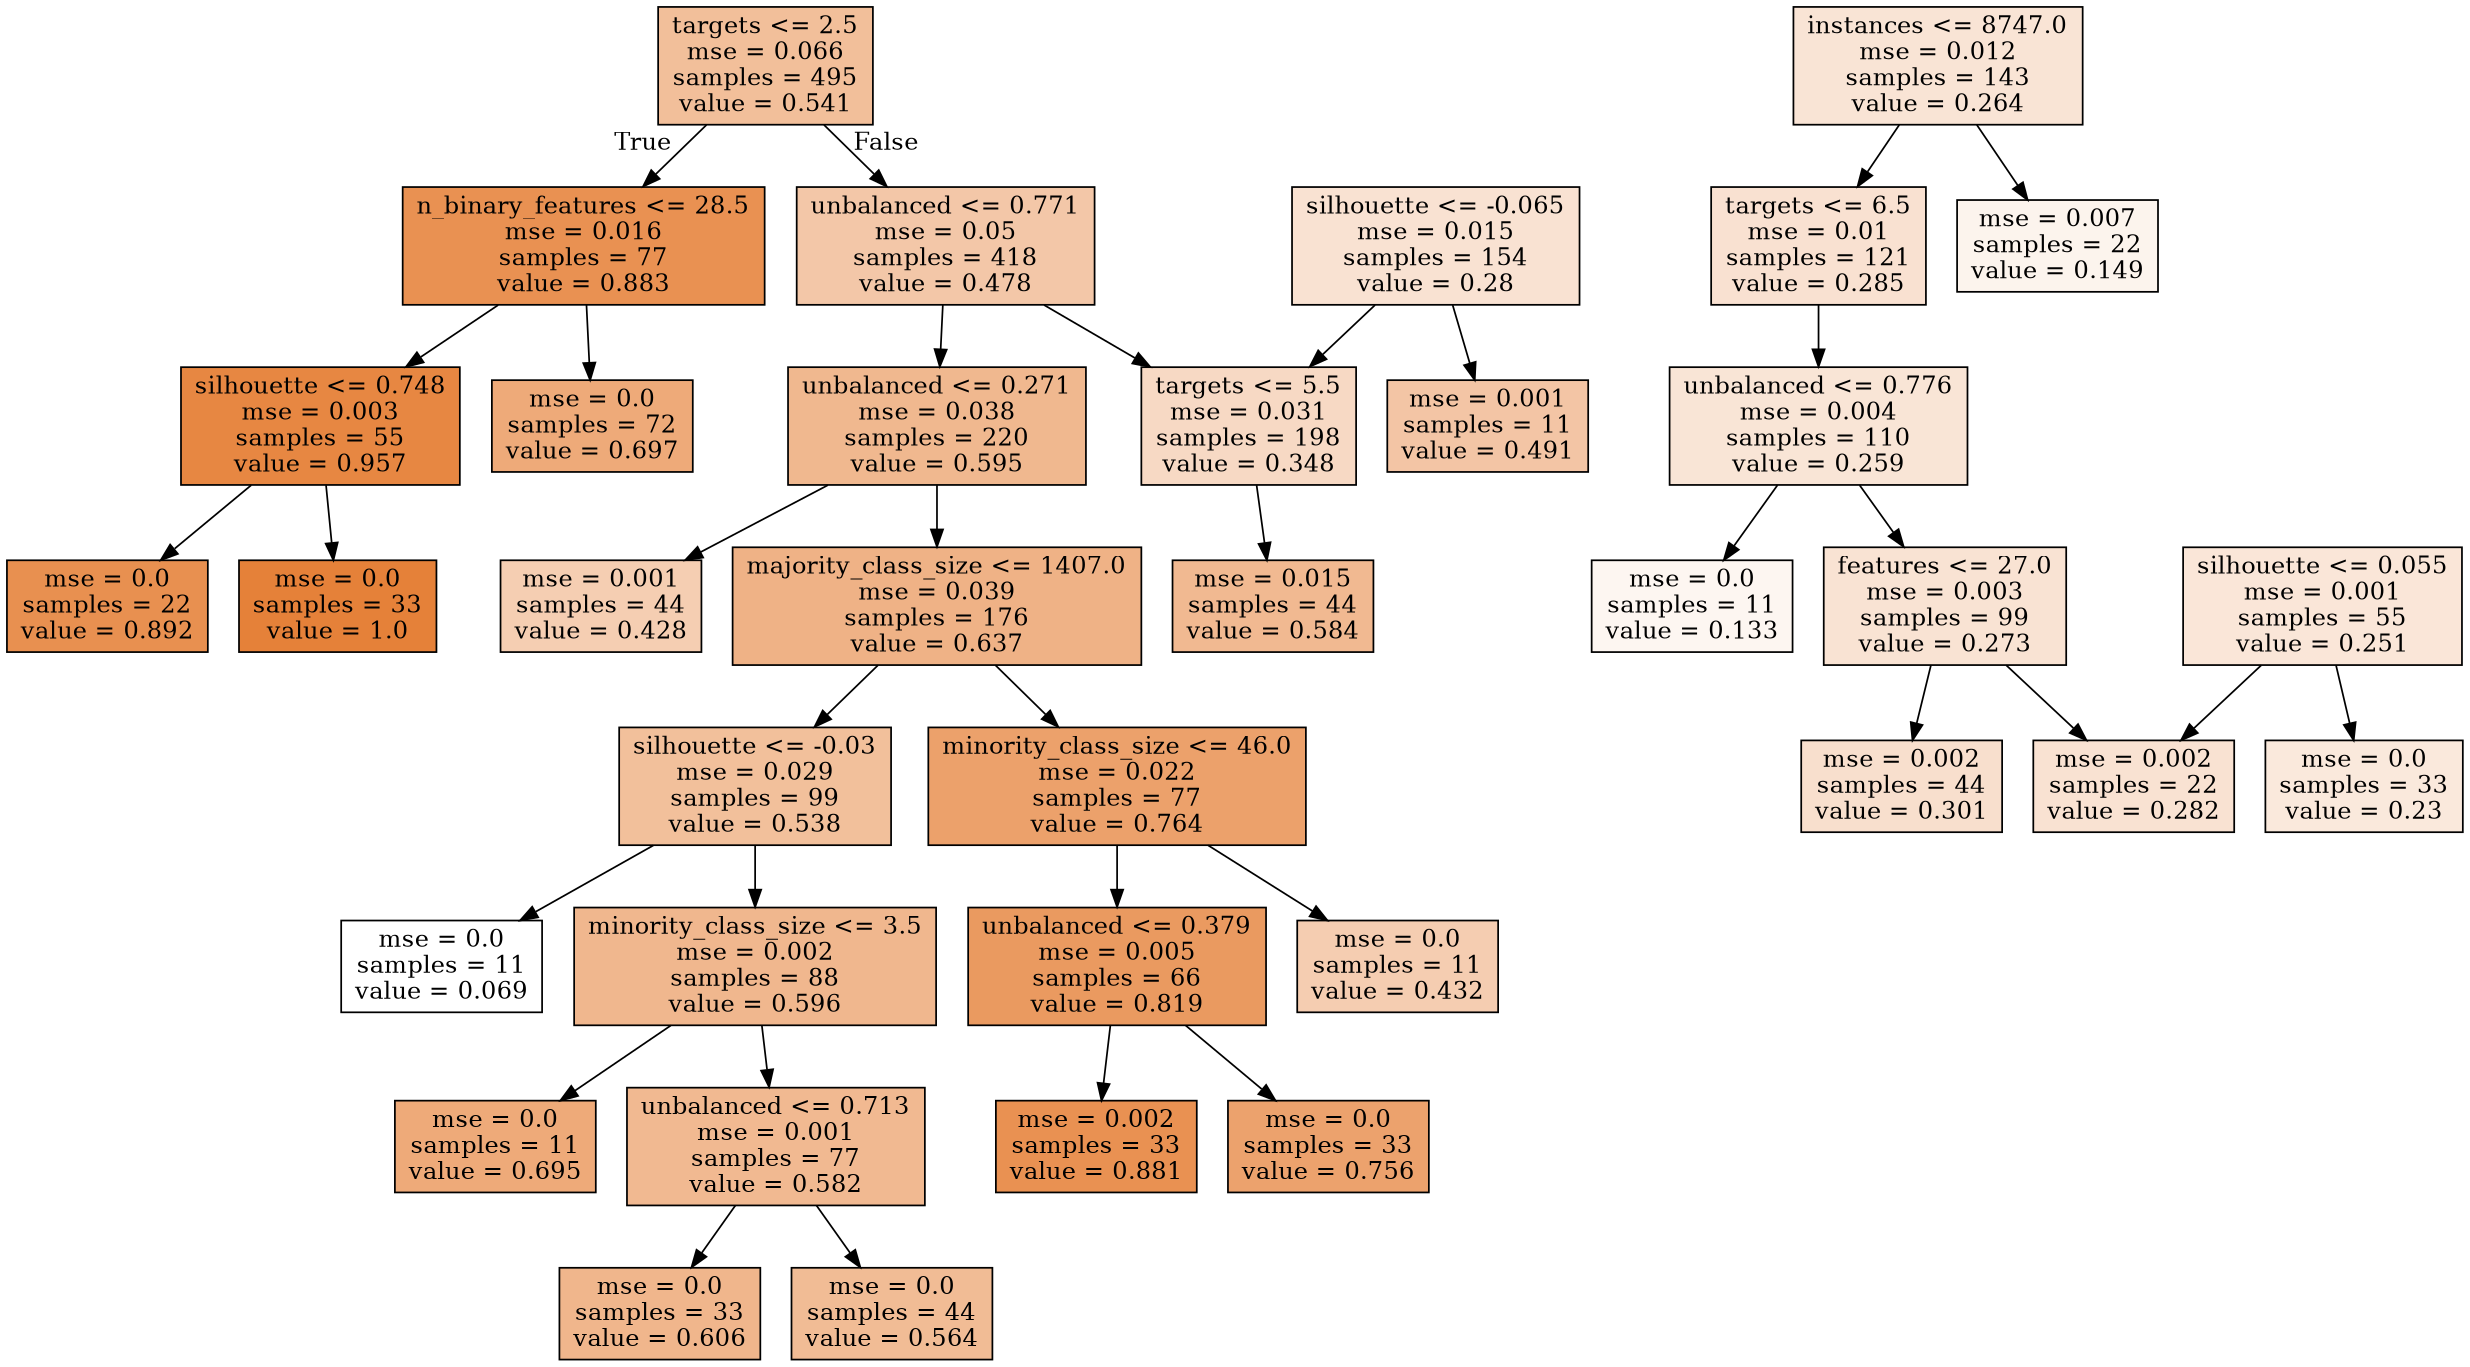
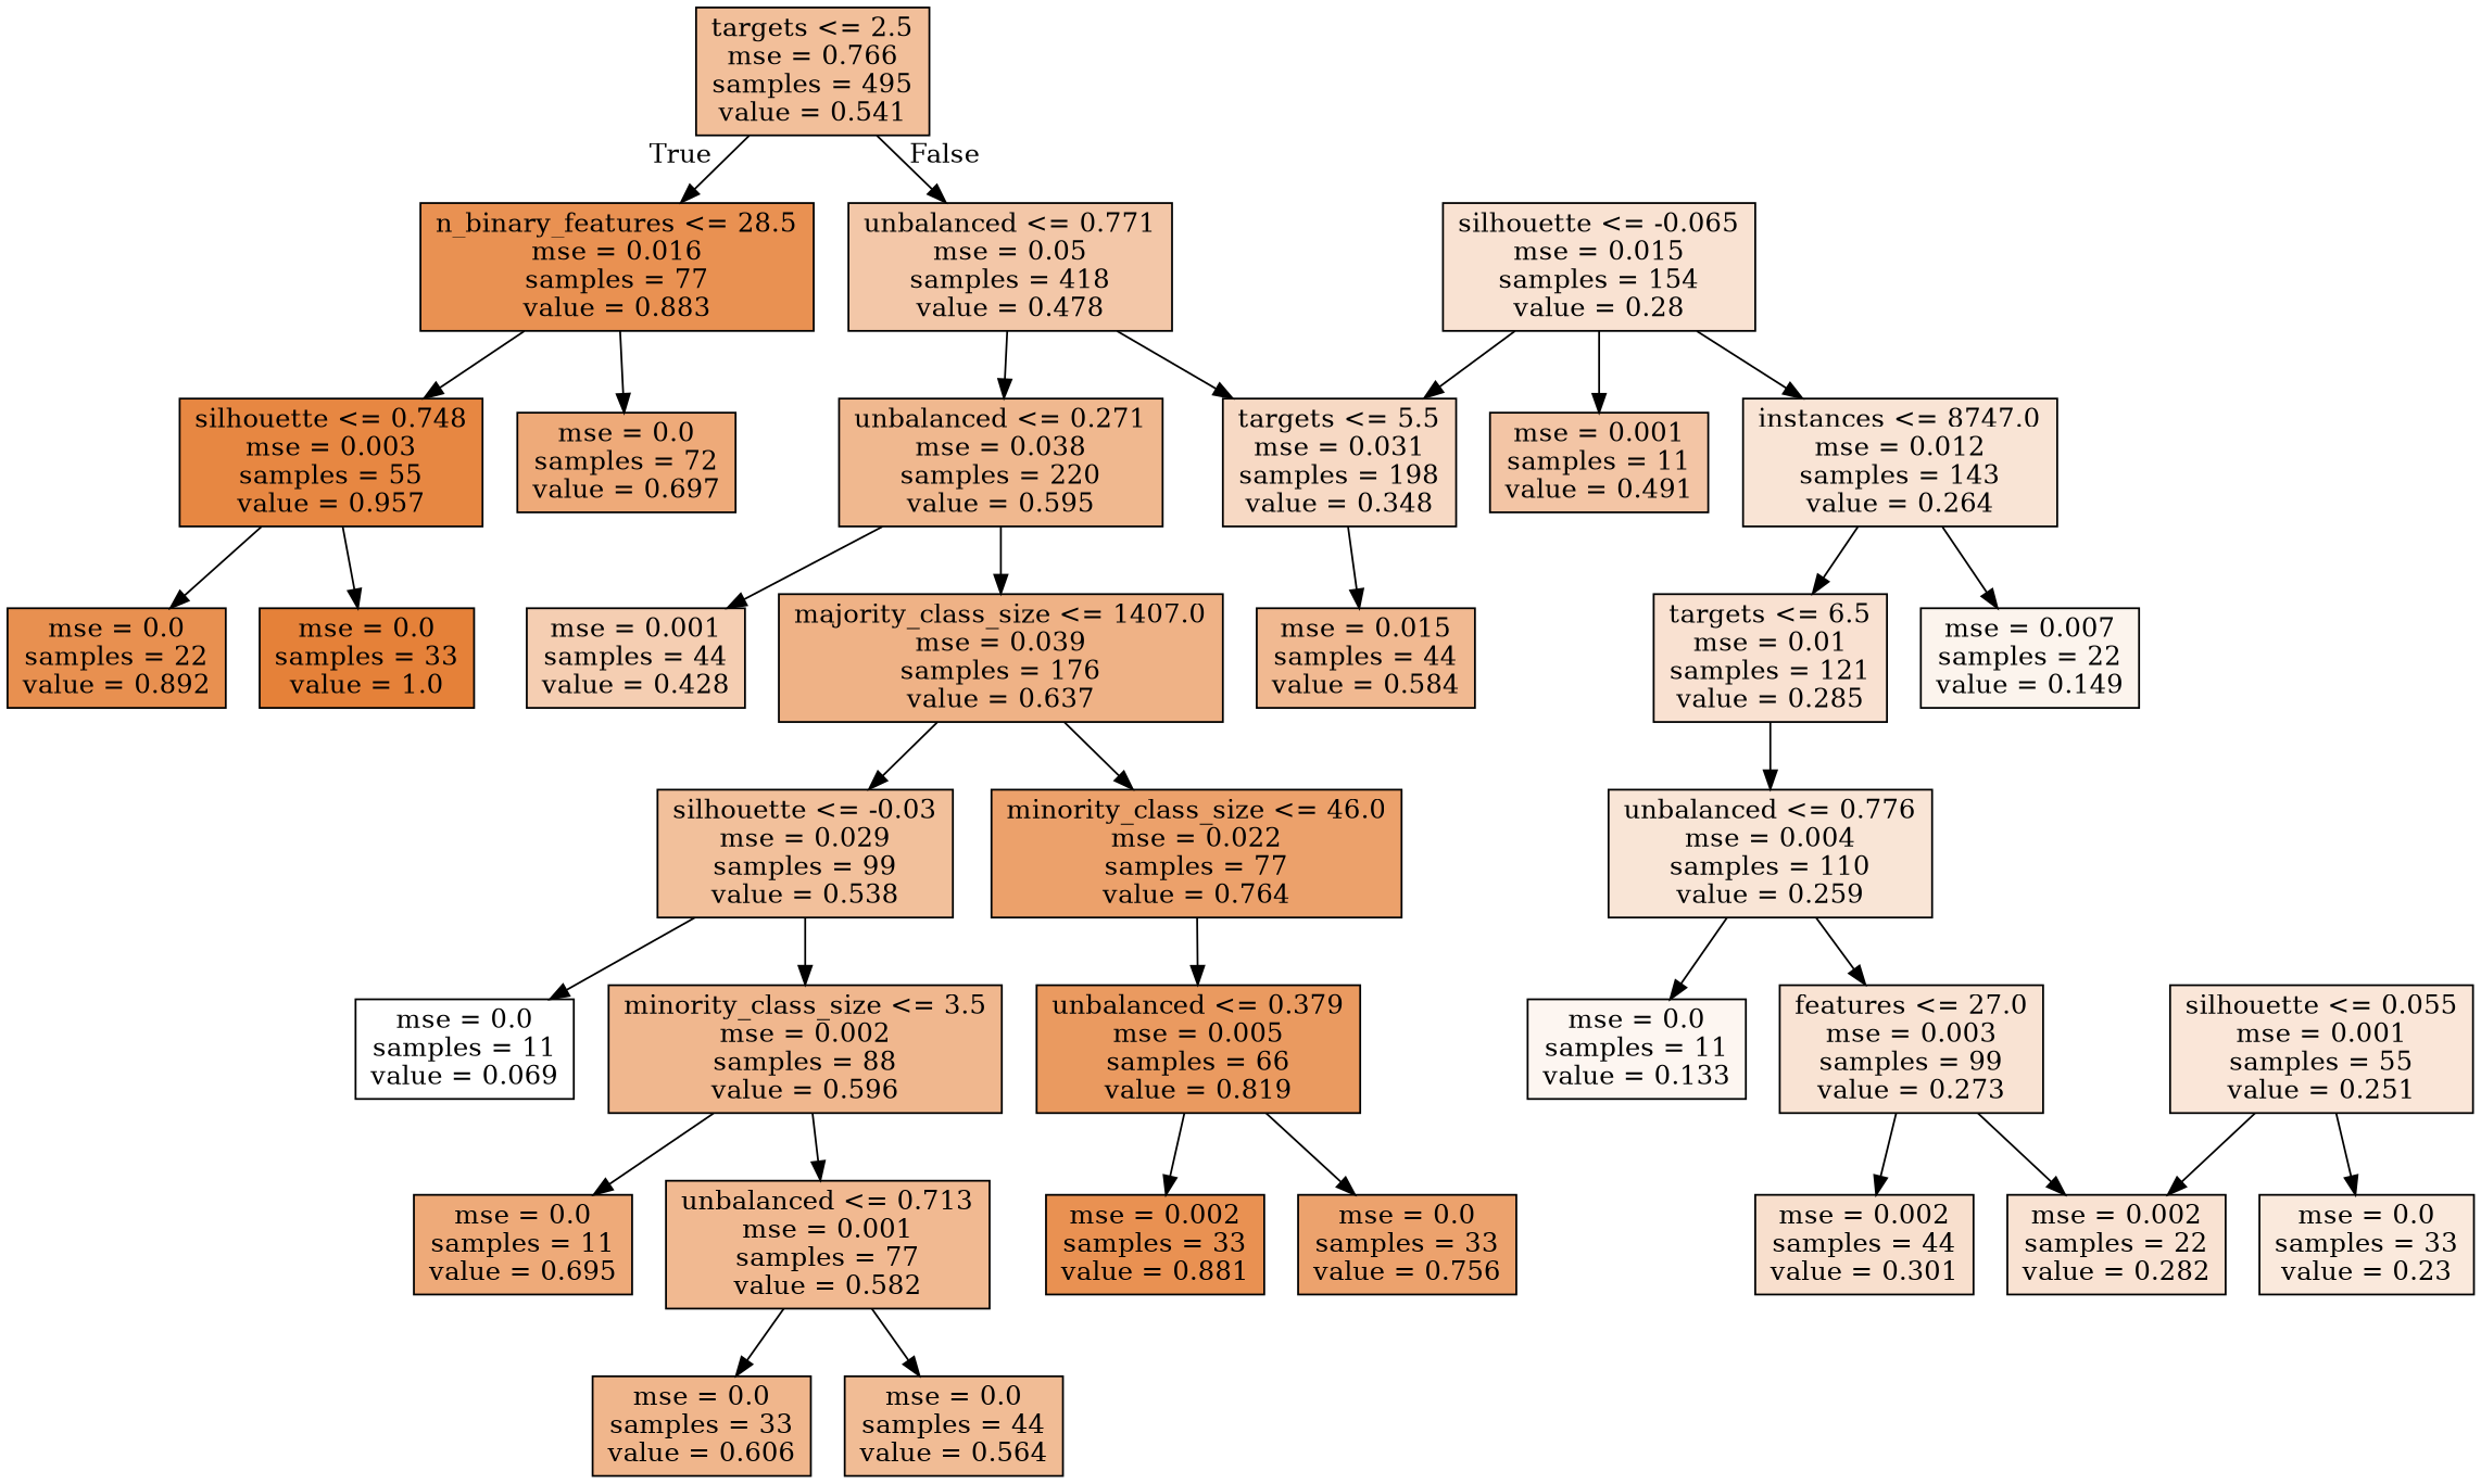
  digraph {
    node [color=black fillcolor="#e58139df" shape=box style=filled]
-   n1 [fillcolor="#e5813981" label="targets <= 2.5\nmse = 0.066\nsamples = 495\nvalue = 0.541"]
+   n1 [fillcolor="#e5813981" label="targets <= 2.5\nmse = 0.766\nsamples = 495\nvalue = 0.541"]
    n2 [label="n_binary_features <= 28.5\nmse = 0.016\nsamples = 77\nvalue = 0.883"]
    n3 [fillcolor="#e5813970" label="unbalanced <= 0.771\nmse = 0.05\nsamples = 418\nvalue = 0.478"]
    n4 [fillcolor="#e58139f3" label="silhouette <= 0.748\nmse = 0.003\nsamples = 55\nvalue = 0.957"]
    n5 [fillcolor="#e58139ac" label="mse = 0.0\nsamples = 72\nvalue = 0.697"]
    n6 [fillcolor="#e5813990" label="unbalanced <= 0.271\nmse = 0.038\nsamples = 220\nvalue = 0.595"]
    n7 [fillcolor="#e581394c" label="targets <= 5.5\nmse = 0.031\nsamples = 198\nvalue = 0.348"]
    n8 [fillcolor="#e58139e1" label="mse = 0.0\nsamples = 22\nvalue = 0.892"]
    n9 [fillcolor="#e58139ff" label="mse = 0.0\nsamples = 33\nvalue = 1.0"]
    n10 [fillcolor="#e5813962" label="mse = 0.001\nsamples = 44\nvalue = 0.428"]
    n11 [fillcolor="#e581399c" label="majority_class_size <= 1407.0\nmse = 0.039\nsamples = 176\nvalue = 0.637"]
    n12 [fillcolor="#e581398d" label="mse = 0.015\nsamples = 44\nvalue = 0.584"]
    n13 [fillcolor="#e5813980" label="silhouette <= -0.03\nmse = 0.029\nsamples = 99\nvalue = 0.538"]
    n14 [fillcolor="#e58139be" label="minority_class_size <= 46.0\nmse = 0.022\nsamples = 77\nvalue = 0.764"]
    n15 [fillcolor="#e5813900" label="mse = 0.0\nsamples = 11\nvalue = 0.069"]
    n16 [fillcolor="#e5813991" label="minority_class_size <= 3.5\nmse = 0.002\nsamples = 88\nvalue = 0.596"]
    n17 [fillcolor="#e58139cd" label="unbalanced <= 0.379\nmse = 0.005\nsamples = 66\nvalue = 0.819"]
-   n18 [fillcolor="#e5813964" label="mse = 0.0\nsamples = 11\nvalue = 0.432"]
    n19 [fillcolor="#e58139ac" label="mse = 0.0\nsamples = 11\nvalue = 0.695"]
    n20 [fillcolor="#e581398d" label="unbalanced <= 0.713\nmse = 0.001\nsamples = 77\nvalue = 0.582"]
    n21 [fillcolor="#e5813993" label="mse = 0.0\nsamples = 33\nvalue = 0.606"]
    n22 [fillcolor="#e5813988" label="mse = 0.0\nsamples = 44\nvalue = 0.564"]
    n23 [label="mse = 0.002\nsamples = 33\nvalue = 0.881"]
    n24 [fillcolor="#e58139bc" label="mse = 0.0\nsamples = 33\nvalue = 0.756"]
    n25 [fillcolor="#e581393a" label="silhouette <= -0.065\nmse = 0.015\nsamples = 154\nvalue = 0.28"]
    n26 [fillcolor="#e5813974" label="mse = 0.001\nsamples = 11\nvalue = 0.491"]
    n27 [fillcolor="#e5813935" label="instances <= 8747.0\nmse = 0.012\nsamples = 143\nvalue = 0.264"]
    n28 [fillcolor="#e581393b" label="targets <= 6.5\nmse = 0.01\nsamples = 121\nvalue = 0.285"]
    n29 [fillcolor="#e5813916" label="mse = 0.007\nsamples = 22\nvalue = 0.149"]
    n30 [fillcolor="#e5813934" label="unbalanced <= 0.776\nmse = 0.004\nsamples = 110\nvalue = 0.259"]
    n31 [fillcolor="#e5813912" label="mse = 0.0\nsamples = 11\nvalue = 0.133"]
    n32 [fillcolor="#e5813938" label="features <= 27.0\nmse = 0.003\nsamples = 99\nvalue = 0.273"]
    n33 [fillcolor="#e5813940" label="mse = 0.002\nsamples = 44\nvalue = 0.301"]
    n34 [fillcolor="#e581393a" label="mse = 0.002\nsamples = 22\nvalue = 0.282"]
    n35 [fillcolor="#e5813932" label="silhouette <= 0.055\nmse = 0.001\nsamples = 55\nvalue = 0.251"]
    n36 [fillcolor="#e581392c" label="mse = 0.0\nsamples = 33\nvalue = 0.23"]
    n1 -> n2 [headlabel=True labelangle=45 labeldistance=2.5]
    n1 -> n3 [headlabel=False labelangle=-45 labeldistance=2.5]
    n2 -> n4
    n2 -> n5
    n3 -> n6
    n3 -> n7
    n4 -> n8
    n4 -> n9
    n6 -> n10
    n6 -> n11
    n7 -> n12
    n11 -> n13
    n11 -> n14
    n13 -> n15
    n13 -> n16
    n14 -> n17
-   n14 -> n18
    n16 -> n19
    n16 -> n20
    n17 -> n23
    n17 -> n24
    n20 -> n21
    n20 -> n22
    n25 -> n7
    n25 -> n26
+   n25 -> n27
    n27 -> n28
    n27 -> n29
    n28 -> n30
    n30 -> n31
    n30 -> n32
    n32 -> n33
    n32 -> n34
    n35 -> n34
    n35 -> n36
  }
